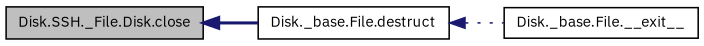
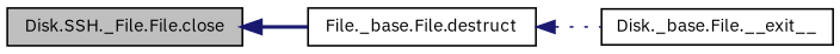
  digraph {
    fontname="IBM Plex Sans"
    rankdir=LR
    node [color=black fontname="IBM Plex Sans" fontsize=10 shape=record]
    edge [color=midnightblue dir=back fontname="IBM Plex Sans" fontsize=10 labelfontname=Helvetica labelfontsize=10]
-   n1 [fillcolor=grey75 fontcolor=black height=0.2 label="Disk.SSH._File.Disk.close" style=filled width=0.4]
-   n2 [height=0.2 label="Disk._base.File.destruct" width=0.4]
+   n1 [fillcolor=grey75 fontcolor=black height=0.2 label="Disk.SSH._File.File.close" style=filled width=0.4]
+   n2 [height=0.2 label="File._base.File.destruct" width=0.4]
    n3 [height=0.2 label="Disk._base.File.__exit__" width=0.4]
    n1 -> n2 [style=bold]
    n2 -> n3 [style=dotted]
  }
